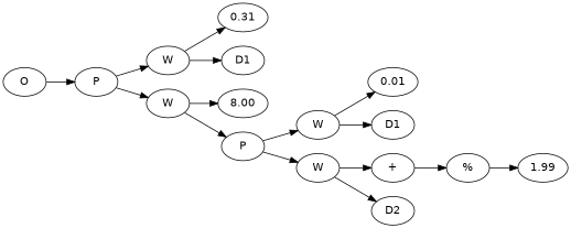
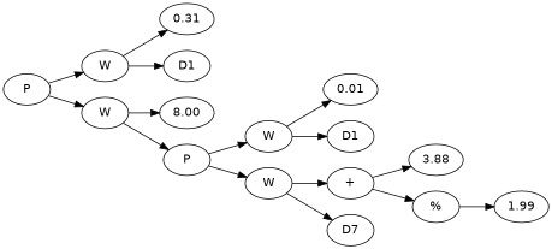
  digraph {
    fontname="DejaVu Sans"
    rankdir=LR
    node [fontname="DejaVu Sans"]
    edge [fontname="DejaVu Sans"]
-   n1 [label=O]
    n2 [label=P]
    n3 [label=W]
    n4 [label=W]
    n5 [label=0.31]
    n6 [label=D1]
    n7 [label=8.00]
    n8 [label=P]
    n9 [label=W]
    n10 [label=W]
    n11 [label=0.01]
    n12 [label=D1]
    n13 [label="+"]
-   n14 [label=D2]
+   n14 [label=D7]
+   n15 [label=3.88]
    n16 [label="%"]
    n17 [label=1.99]
-   n1 -> n2
    n2 -> n3
    n2 -> n4
    n3 -> n5
    n3 -> n6
    n4 -> n7
    n4 -> n8
    n8 -> n9
    n8 -> n10
    n9 -> n11
    n9 -> n12
    n10 -> n13
    n10 -> n14
+   n13 -> n15
    n13 -> n16
    n16 -> n17
  }
